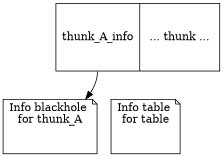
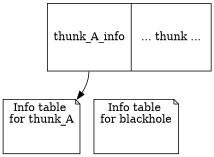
  digraph {
    rankdir=TB
    node [shape=note]
    edge [tailport=top]
    n1 [label=" <top> thunk_A_info            | \n\n ... thunk ... \n\n\n            " shape=record]
-   n2 [label="Info blackhole \nfor thunk_A\n\n\n"]
-   n3 [label="Info table \nfor table\n\n\n"]
+   n2 [label="Info table \nfor thunk_A\n\n\n"]
+   n3 [label="Info table \nfor blackhole\n\n\n"]
    n1 -> n2
    n1 -> n3 [style=invis]
  }
